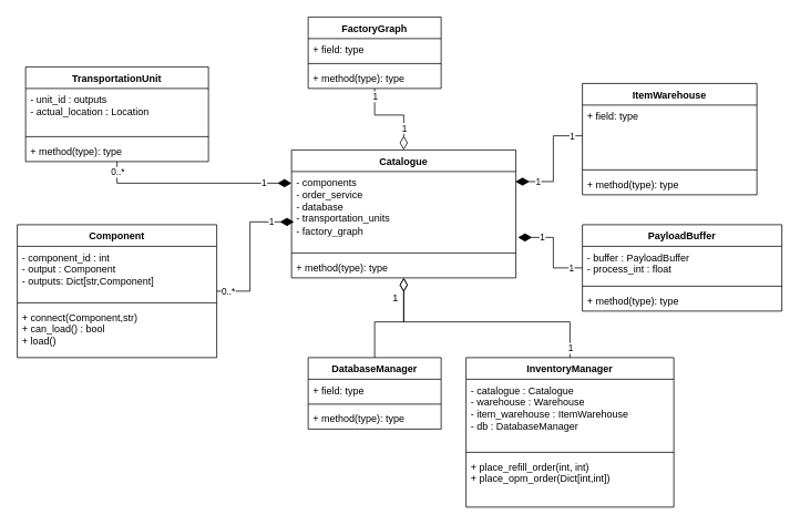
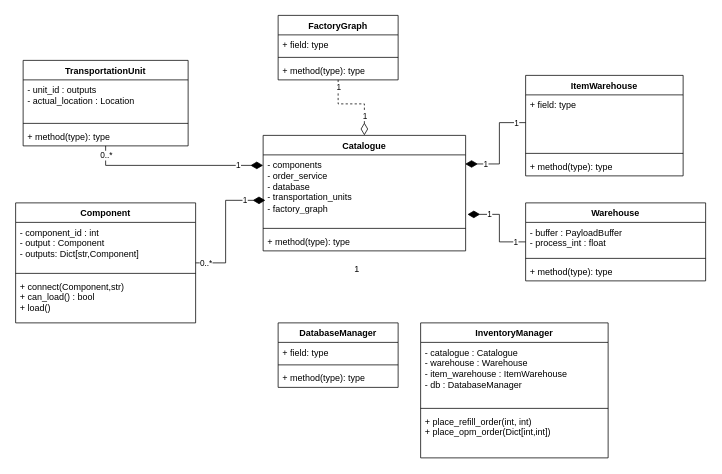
  <mxCell id="0" />
  <mxCell id="1" parent="0" />
  <mxCell id="2" value="Catalogue" style="swimlane;fontStyle=1;align=center;verticalAlign=top;childLayout=stackLayout;horizontal=1;startSize=26;horizontalStack=0;resizeParent=1;resizeParentMax=0;resizeLast=0;collapsible=1;marginBottom=0;whiteSpace=wrap;html=1;" vertex="1" parent="1"><mxGeometry x="350" y="180" width="270" height="154" as="geometry" /></mxCell>
  <mxCell id="3" value="- components&lt;div&gt;- order_service&lt;/div&gt;&lt;div&gt;- database&lt;/div&gt;&lt;div&gt;- transportation_units&lt;/div&gt;&lt;div&gt;- factory_graph&lt;/div&gt;" style="text;strokeColor=none;fillColor=none;align=left;verticalAlign=top;spacingLeft=4;spacingRight=4;overflow=hidden;rotatable=0;points=[[0,0.5],[1,0.5]];portConstraint=eastwest;whiteSpace=wrap;html=1;" vertex="1" parent="2"><mxGeometry y="26" width="270" height="94" as="geometry" /></mxCell>
  <mxCell id="4" value="" style="line;strokeWidth=1;fillColor=none;align=left;verticalAlign=middle;spacingTop=-1;spacingLeft=3;spacingRight=3;rotatable=0;labelPosition=right;points=[];portConstraint=eastwest;strokeColor=inherit;" vertex="1" parent="2"><mxGeometry y="120" width="270" height="8" as="geometry" /></mxCell>
  <mxCell id="5" value="+ method(type): type" style="text;strokeColor=none;fillColor=none;align=left;verticalAlign=top;spacingLeft=4;spacingRight=4;overflow=hidden;rotatable=0;points=[[0,0.5],[1,0.5]];portConstraint=eastwest;whiteSpace=wrap;html=1;" vertex="1" parent="2"><mxGeometry y="128" width="270" height="26" as="geometry" /></mxCell>
- <mxCell id="6" style="edgeStyle=orthogonalEdgeStyle;rounded=0;orthogonalLoop=1;jettySize=auto;html=1;strokeColor=default;align=center;verticalAlign=middle;fontFamily=Helvetica;fontSize=11;fontColor=default;labelBackgroundColor=default;endArrow=diamondThin;endFill=0;endSize=14;" edge="1" parent="1" source="7" target="2"><mxGeometry relative="1" as="geometry" /></mxCell>
  <mxCell id="7" value="DatabaseManager" style="swimlane;fontStyle=1;align=center;verticalAlign=top;childLayout=stackLayout;horizontal=1;startSize=26;horizontalStack=0;resizeParent=1;resizeParentMax=0;resizeLast=0;collapsible=1;marginBottom=0;whiteSpace=wrap;html=1;" vertex="1" parent="1"><mxGeometry x="370" y="430" width="160" height="86" as="geometry" /></mxCell>
  <mxCell id="8" value="+ field: type" style="text;strokeColor=none;fillColor=none;align=left;verticalAlign=top;spacingLeft=4;spacingRight=4;overflow=hidden;rotatable=0;points=[[0,0.5],[1,0.5]];portConstraint=eastwest;whiteSpace=wrap;html=1;" vertex="1" parent="7"><mxGeometry y="26" width="160" height="26" as="geometry" /></mxCell>
  <mxCell id="9" value="" style="line;strokeWidth=1;fillColor=none;align=left;verticalAlign=middle;spacingTop=-1;spacingLeft=3;spacingRight=3;rotatable=0;labelPosition=right;points=[];portConstraint=eastwest;strokeColor=inherit;" vertex="1" parent="7"><mxGeometry y="52" width="160" height="8" as="geometry" /></mxCell>
  <mxCell id="10" value="+ method(type): type" style="text;strokeColor=none;fillColor=none;align=left;verticalAlign=top;spacingLeft=4;spacingRight=4;overflow=hidden;rotatable=0;points=[[0,0.5],[1,0.5]];portConstraint=eastwest;whiteSpace=wrap;html=1;" vertex="1" parent="7"><mxGeometry y="60" width="160" height="26" as="geometry" /></mxCell>
- <mxCell id="11" style="edgeStyle=orthogonalEdgeStyle;rounded=0;orthogonalLoop=1;jettySize=auto;html=1;strokeColor=default;align=center;verticalAlign=middle;fontFamily=Helvetica;fontSize=11;fontColor=default;labelBackgroundColor=default;endArrow=diamondThin;endFill=0;endSize=14;" edge="1" parent="1" source="14" target="2"><mxGeometry relative="1" as="geometry" /></mxCell>
+ <mxCell id="11" style="edgeStyle=orthogonalEdgeStyle;rounded=0;orthogonalLoop=1;jettySize=auto;html=1;strokeColor=default;align=center;verticalAlign=middle;fontFamily=Helvetica;fontSize=11;fontColor=default;labelBackgroundColor=default;endArrow=diamondThin;endFill=0;endSize=14;dashed=1;" edge="1" parent="1" source="14" target="2"><mxGeometry relative="1" as="geometry" /></mxCell>
  <mxCell id="12" value="1" style="edgeLabel;html=1;align=center;verticalAlign=middle;resizable=0;points=[];" vertex="1" connectable="0" parent="11"><mxGeometry x="0.511" relative="1" as="geometry"><mxPoint as="offset" /></mxGeometry></mxCell>
  <mxCell id="13" value="1" style="edgeLabel;html=1;align=center;verticalAlign=middle;resizable=0;points=[];" vertex="1" connectable="0" parent="11"><mxGeometry x="-0.839" relative="1" as="geometry"><mxPoint as="offset" /></mxGeometry></mxCell>
  <mxCell id="14" value="FactoryGraph" style="swimlane;fontStyle=1;align=center;verticalAlign=top;childLayout=stackLayout;horizontal=1;startSize=26;horizontalStack=0;resizeParent=1;resizeParentMax=0;resizeLast=0;collapsible=1;marginBottom=0;whiteSpace=wrap;html=1;" vertex="1" parent="1"><mxGeometry x="370" width="160" height="86" as="geometry" y="20" /></mxCell>
  <mxCell id="15" value="+ field: type" style="text;strokeColor=none;fillColor=none;align=left;verticalAlign=top;spacingLeft=4;spacingRight=4;overflow=hidden;rotatable=0;points=[[0,0.5],[1,0.5]];portConstraint=eastwest;whiteSpace=wrap;html=1;" vertex="1" parent="14"><mxGeometry y="26" width="160" height="26" as="geometry" /></mxCell>
  <mxCell id="16" value="" style="line;strokeWidth=1;fillColor=none;align=left;verticalAlign=middle;spacingTop=-1;spacingLeft=3;spacingRight=3;rotatable=0;labelPosition=right;points=[];portConstraint=eastwest;strokeColor=inherit;" vertex="1" parent="14"><mxGeometry y="52" width="160" height="8" as="geometry" /></mxCell>
  <mxCell id="17" value="+ method(type): type" style="text;strokeColor=none;fillColor=none;align=left;verticalAlign=top;spacingLeft=4;spacingRight=4;overflow=hidden;rotatable=0;points=[[0,0.5],[1,0.5]];portConstraint=eastwest;whiteSpace=wrap;html=1;" vertex="1" parent="14"><mxGeometry y="60" width="160" height="26" as="geometry" /></mxCell>
  <mxCell id="18" value="Component" style="swimlane;fontStyle=1;align=center;verticalAlign=top;childLayout=stackLayout;horizontal=1;startSize=26;horizontalStack=0;resizeParent=1;resizeParentMax=0;resizeLast=0;collapsible=1;marginBottom=0;whiteSpace=wrap;html=1;" vertex="1" parent="1"><mxGeometry x="20" y="270" width="240" height="160" as="geometry" /></mxCell>
  <mxCell id="19" value="- component_id : int&lt;div&gt;- output : Component&lt;br&gt;&lt;/div&gt;&lt;div&gt;- outputs: Dict[str,Component]&lt;/div&gt;" style="text;strokeColor=none;fillColor=none;align=left;verticalAlign=top;spacingLeft=4;spacingRight=4;overflow=hidden;rotatable=0;points=[[0,0.5],[1,0.5]];portConstraint=eastwest;whiteSpace=wrap;html=1;" vertex="1" parent="18"><mxGeometry y="26" width="240" height="64" as="geometry" /></mxCell>
  <mxCell id="20" value="" style="line;strokeWidth=1;fillColor=none;align=left;verticalAlign=middle;spacingTop=-1;spacingLeft=3;spacingRight=3;rotatable=0;labelPosition=right;points=[];portConstraint=eastwest;strokeColor=inherit;" vertex="1" parent="18"><mxGeometry y="90" width="240" height="8" as="geometry" /></mxCell>
  <mxCell id="21" value="+ connect(Component,str)&lt;div&gt;+ can_load() : bool&lt;/div&gt;&lt;div&gt;+ load()&lt;/div&gt;" style="text;strokeColor=none;fillColor=none;align=left;verticalAlign=top;spacingLeft=4;spacingRight=4;overflow=hidden;rotatable=0;points=[[0,0.5],[1,0.5]];portConstraint=eastwest;whiteSpace=wrap;html=1;" vertex="1" parent="18"><mxGeometry y="98" width="240" height="62" as="geometry" /></mxCell>
  <mxCell id="22" value="TransportationUnit" style="swimlane;fontStyle=1;align=center;verticalAlign=top;childLayout=stackLayout;horizontal=1;startSize=26;horizontalStack=0;resizeParent=1;resizeParentMax=0;resizeLast=0;collapsible=1;marginBottom=0;whiteSpace=wrap;html=1;" vertex="1" parent="1"><mxGeometry x="30" y="80" width="220" height="114" as="geometry" /></mxCell>
  <mxCell id="23" value="- unit_id : outputs&lt;div&gt;- actual_location : Location&lt;/div&gt;" style="text;strokeColor=none;fillColor=none;align=left;verticalAlign=top;spacingLeft=4;spacingRight=4;overflow=hidden;rotatable=0;points=[[0,0.5],[1,0.5]];portConstraint=eastwest;whiteSpace=wrap;html=1;" vertex="1" parent="22"><mxGeometry y="26" width="220" height="54" as="geometry" /></mxCell>
  <mxCell id="24" value="" style="line;strokeWidth=1;fillColor=none;align=left;verticalAlign=middle;spacingTop=-1;spacingLeft=3;spacingRight=3;rotatable=0;labelPosition=right;points=[];portConstraint=eastwest;strokeColor=inherit;" vertex="1" parent="22"><mxGeometry y="80" width="220" height="8" as="geometry" /></mxCell>
  <mxCell id="25" value="+ method(type): type" style="text;strokeColor=none;fillColor=none;align=left;verticalAlign=top;spacingLeft=4;spacingRight=4;overflow=hidden;rotatable=0;points=[[0,0.5],[1,0.5]];portConstraint=eastwest;whiteSpace=wrap;html=1;" vertex="1" parent="22"><mxGeometry y="88" width="220" height="26" as="geometry" /></mxCell>
- <mxCell id="26" value="PayloadBuffer" style="swimlane;fontStyle=1;align=center;verticalAlign=top;childLayout=stackLayout;horizontal=1;startSize=26;horizontalStack=0;resizeParent=1;resizeParentMax=0;resizeLast=0;collapsible=1;marginBottom=0;whiteSpace=wrap;html=1;" vertex="1" parent="1"><mxGeometry x="700" y="270" width="240" height="104" as="geometry" /></mxCell>
+ <mxCell id="26" value="Warehouse" style="swimlane;fontStyle=1;align=center;verticalAlign=top;childLayout=stackLayout;horizontal=1;startSize=26;horizontalStack=0;resizeParent=1;resizeParentMax=0;resizeLast=0;collapsible=1;marginBottom=0;whiteSpace=wrap;html=1;" vertex="1" parent="1"><mxGeometry x="700" y="270" width="240" height="104" as="geometry" /></mxCell>
  <mxCell id="27" value="- buffer : PayloadBuffer&lt;div&gt;- process_int : float&lt;/div&gt;" style="text;strokeColor=none;fillColor=none;align=left;verticalAlign=top;spacingLeft=4;spacingRight=4;overflow=hidden;rotatable=0;points=[[0,0.5],[1,0.5]];portConstraint=eastwest;whiteSpace=wrap;html=1;" vertex="1" parent="26"><mxGeometry y="26" width="240" height="44" as="geometry" /></mxCell>
  <mxCell id="28" value="" style="line;strokeWidth=1;fillColor=none;align=left;verticalAlign=middle;spacingTop=-1;spacingLeft=3;spacingRight=3;rotatable=0;labelPosition=right;points=[];portConstraint=eastwest;strokeColor=inherit;" vertex="1" parent="26"><mxGeometry y="70" width="240" height="8" as="geometry" /></mxCell>
  <mxCell id="29" value="+ method(type): type" style="text;strokeColor=none;fillColor=none;align=left;verticalAlign=top;spacingLeft=4;spacingRight=4;overflow=hidden;rotatable=0;points=[[0,0.5],[1,0.5]];portConstraint=eastwest;whiteSpace=wrap;html=1;" vertex="1" parent="26"><mxGeometry y="78" width="240" height="26" as="geometry" /></mxCell>
  <mxCell id="30" value="ItemWarehouse" style="swimlane;fontStyle=1;align=center;verticalAlign=top;childLayout=stackLayout;horizontal=1;startSize=26;horizontalStack=0;resizeParent=1;resizeParentMax=0;resizeLast=0;collapsible=1;marginBottom=0;whiteSpace=wrap;html=1;" vertex="1" parent="1"><mxGeometry x="700" y="100" width="210" height="134" as="geometry" /></mxCell>
  <mxCell id="31" value="+ field: type" style="text;strokeColor=none;fillColor=none;align=left;verticalAlign=top;spacingLeft=4;spacingRight=4;overflow=hidden;rotatable=0;points=[[0,0.5],[1,0.5]];portConstraint=eastwest;whiteSpace=wrap;html=1;" vertex="1" parent="30"><mxGeometry y="26" width="210" height="74" as="geometry" /></mxCell>
  <mxCell id="32" value="" style="line;strokeWidth=1;fillColor=none;align=left;verticalAlign=middle;spacingTop=-1;spacingLeft=3;spacingRight=3;rotatable=0;labelPosition=right;points=[];portConstraint=eastwest;strokeColor=inherit;" vertex="1" parent="30"><mxGeometry y="100" width="210" height="8" as="geometry" /></mxCell>
  <mxCell id="33" value="+ method(type): type" style="text;strokeColor=none;fillColor=none;align=left;verticalAlign=top;spacingLeft=4;spacingRight=4;overflow=hidden;rotatable=0;points=[[0,0.5],[1,0.5]];portConstraint=eastwest;whiteSpace=wrap;html=1;" vertex="1" parent="30"><mxGeometry y="108" width="210" height="26" as="geometry" /></mxCell>
- <mxCell id="34" style="edgeStyle=orthogonalEdgeStyle;rounded=0;orthogonalLoop=1;jettySize=auto;html=1;endArrow=diamondThin;endFill=0;endSize=14;" edge="1" parent="1" source="36" target="2"><mxGeometry relative="1" as="geometry" /></mxCell>
- <mxCell id="35" value="1" style="edgeLabel;html=1;align=center;verticalAlign=middle;resizable=0;points=[];" vertex="1" connectable="0" parent="34"><mxGeometry x="-0.916" relative="1" as="geometry"><mxPoint as="offset" /></mxGeometry></mxCell>
  <mxCell id="36" value="InventoryManager" style="swimlane;fontStyle=1;align=center;verticalAlign=top;childLayout=stackLayout;horizontal=1;startSize=26;horizontalStack=0;resizeParent=1;resizeParentMax=0;resizeLast=0;collapsible=1;marginBottom=0;whiteSpace=wrap;html=1;" vertex="1" parent="1"><mxGeometry x="560" y="430" width="250" height="180" as="geometry" /></mxCell>
  <mxCell id="37" value="- catalogue : Catalogue&lt;div&gt;- warehouse : Warehouse&lt;/div&gt;&lt;div&gt;- item_warehouse : ItemWarehouse&lt;/div&gt;&lt;div&gt;- db : DatabaseManager&lt;/div&gt;" style="text;strokeColor=none;fillColor=none;align=left;verticalAlign=top;spacingLeft=4;spacingRight=4;overflow=hidden;rotatable=0;points=[[0,0.5],[1,0.5]];portConstraint=eastwest;whiteSpace=wrap;html=1;" vertex="1" parent="36"><mxGeometry y="26" width="250" height="84" as="geometry" /></mxCell>
  <mxCell id="38" value="" style="line;strokeWidth=1;fillColor=none;align=left;verticalAlign=middle;spacingTop=-1;spacingLeft=3;spacingRight=3;rotatable=0;labelPosition=right;points=[];portConstraint=eastwest;strokeColor=inherit;" vertex="1" parent="36"><mxGeometry y="110" width="250" height="8" as="geometry" /></mxCell>
  <mxCell id="39" value="+ place_refill_order(int, int)&lt;div&gt;+ place_opm_order(Dict[int,int])&lt;/div&gt;" style="text;strokeColor=none;fillColor=none;align=left;verticalAlign=top;spacingLeft=4;spacingRight=4;overflow=hidden;rotatable=0;points=[[0,0.5],[1,0.5]];portConstraint=eastwest;whiteSpace=wrap;html=1;" vertex="1" parent="36"><mxGeometry y="118" width="250" height="62" as="geometry" /></mxCell>
  <mxCell id="40" style="edgeStyle=orthogonalEdgeStyle;rounded=0;orthogonalLoop=1;jettySize=auto;html=1;entryX=1.009;entryY=0.844;entryDx=0;entryDy=0;entryPerimeter=0;endArrow=diamondThin;endFill=1;endSize=14;" edge="1" parent="1" source="26" target="3"><mxGeometry relative="1" as="geometry" /></mxCell>
  <mxCell id="41" value="1" style="edgeLabel;html=1;align=center;verticalAlign=middle;resizable=0;points=[];" vertex="1" connectable="0" parent="40"><mxGeometry x="0.492" y="-1" relative="1" as="geometry"><mxPoint as="offset" /></mxGeometry></mxCell>
  <mxCell id="42" value="1" style="edgeLabel;html=1;align=center;verticalAlign=middle;resizable=0;points=[];" vertex="1" connectable="0" parent="40"><mxGeometry x="-0.75" y="-1" relative="1" as="geometry"><mxPoint as="offset" /></mxGeometry></mxCell>
  <mxCell id="43" style="edgeStyle=orthogonalEdgeStyle;rounded=0;orthogonalLoop=1;jettySize=auto;html=1;entryX=0.998;entryY=0.129;entryDx=0;entryDy=0;entryPerimeter=0;strokeColor=default;align=center;verticalAlign=middle;fontFamily=Helvetica;fontSize=11;fontColor=default;labelBackgroundColor=default;endArrow=diamondThin;endFill=1;endSize=14;" edge="1" parent="1" source="31" target="3"><mxGeometry relative="1" as="geometry" /></mxCell>
  <mxCell id="44" value="1" style="edgeLabel;html=1;align=center;verticalAlign=middle;resizable=0;points=[];" vertex="1" connectable="0" parent="43"><mxGeometry x="0.613" relative="1" as="geometry"><mxPoint as="offset" /></mxGeometry></mxCell>
  <mxCell id="45" value="1" style="edgeLabel;html=1;align=center;verticalAlign=middle;resizable=0;points=[];" vertex="1" connectable="0" parent="43"><mxGeometry x="-0.81" relative="1" as="geometry"><mxPoint as="offset" /></mxGeometry></mxCell>
  <mxCell id="46" style="edgeStyle=orthogonalEdgeStyle;rounded=0;orthogonalLoop=1;jettySize=auto;html=1;entryX=0;entryY=0.149;entryDx=0;entryDy=0;entryPerimeter=0;endArrow=diamondThin;endFill=1;endSize=14;strokeColor=default;align=center;verticalAlign=middle;fontFamily=Helvetica;fontSize=11;fontColor=default;labelBackgroundColor=default;" edge="1" parent="1" source="22" target="3"><mxGeometry relative="1" as="geometry" /></mxCell>
  <mxCell id="47" value="1" style="edgeLabel;html=1;align=center;verticalAlign=middle;resizable=0;points=[];" vertex="1" connectable="0" parent="46"><mxGeometry x="0.714" y="1" relative="1" as="geometry"><mxPoint as="offset" /></mxGeometry></mxCell>
  <mxCell id="48" value="0..*" style="edgeLabel;html=1;align=center;verticalAlign=middle;resizable=0;points=[];" vertex="1" connectable="0" parent="46"><mxGeometry x="-0.897" relative="1" as="geometry"><mxPoint as="offset" /></mxGeometry></mxCell>
  <mxCell id="49" style="edgeStyle=orthogonalEdgeStyle;rounded=0;orthogonalLoop=1;jettySize=auto;html=1;entryX=0.011;entryY=0.645;entryDx=0;entryDy=0;entryPerimeter=0;strokeColor=default;align=center;verticalAlign=middle;fontFamily=Helvetica;fontSize=11;fontColor=default;labelBackgroundColor=default;endArrow=diamondThin;endFill=1;endSize=14;" edge="1" parent="1" source="18" target="3"><mxGeometry relative="1" as="geometry" /></mxCell>
  <mxCell id="50" value="1" style="edgeLabel;html=1;align=center;verticalAlign=middle;resizable=0;points=[];" vertex="1" connectable="0" parent="49"><mxGeometry x="0.691" relative="1" as="geometry"><mxPoint as="offset" /></mxGeometry></mxCell>
  <mxCell id="51" value="0..*" style="edgeLabel;html=1;align=center;verticalAlign=middle;resizable=0;points=[];" vertex="1" connectable="0" parent="49"><mxGeometry x="-0.854" relative="1" as="geometry"><mxPoint as="offset" /></mxGeometry></mxCell>
  <mxCell id="52" value="1" style="text;html=1;align=center;verticalAlign=middle;resizable=0;points=[];autosize=1;strokeColor=none;fillColor=none;" vertex="1" parent="1"><mxGeometry x="460" y="344" width="30" height="30" as="geometry" /></mxCell>
